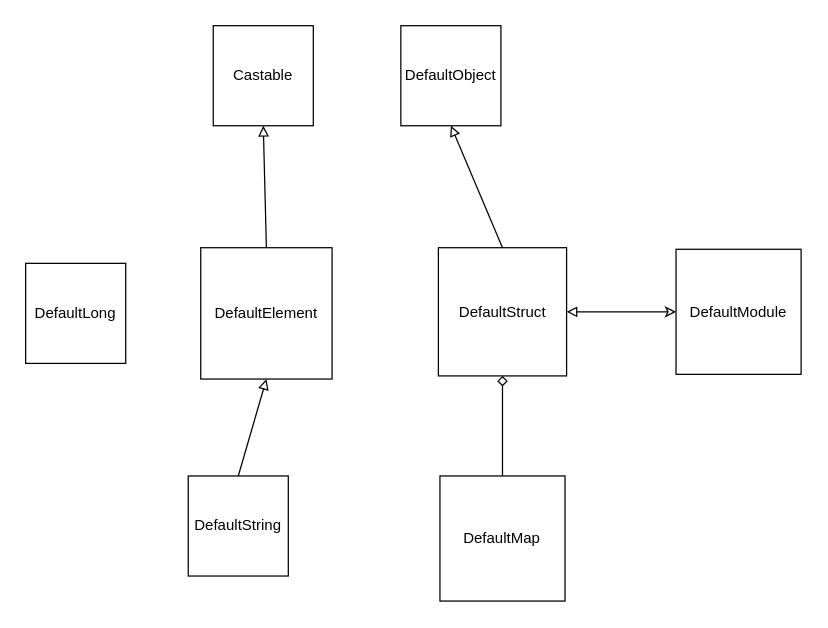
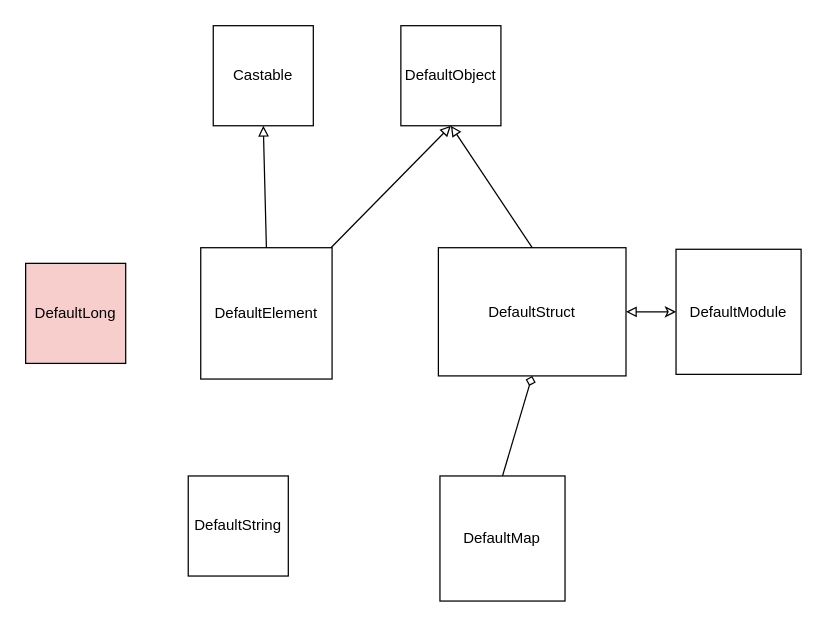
  <mxCell id="0" />
  <mxCell id="1" parent="0" />
  <mxCell id="2" value="&lt;div&gt;Castable&lt;/div&gt;" style="whiteSpace=wrap;html=1;aspect=fixed;" vertex="1" parent="1"><mxGeometry x="170" y="20" width="80" height="80" as="geometry" /></mxCell>
  <mxCell id="3" value="DefaultMap" style="whiteSpace=wrap;html=1;aspect=fixed;" vertex="1" parent="1"><mxGeometry x="351.25" y="380" width="100" height="100" as="geometry" /></mxCell>
  <mxCell id="4" value="DefaultModule" style="whiteSpace=wrap;html=1;aspect=fixed;" vertex="1" parent="1"><mxGeometry x="540" y="198.75" width="100" height="100" as="geometry" /></mxCell>
  <mxCell id="5" value="DefaultObject" style="whiteSpace=wrap;html=1;aspect=fixed;" vertex="1" parent="1"><mxGeometry x="320" y="20" width="80" height="80" as="geometry" /></mxCell>
  <mxCell id="6" value="DefaultElement" style="whiteSpace=wrap;html=1;aspect=fixed;" vertex="1" parent="1"><mxGeometry x="160" y="197.5" width="105" height="105" as="geometry" /></mxCell>
  <mxCell id="7" value="" style="endArrow=block;startArrow=none;html=1;rounded=0;startFill=0;exitX=0.5;exitY=0;exitDx=0;exitDy=0;entryX=0.5;entryY=1;entryDx=0;entryDy=0;endFill=0;" edge="1" parent="1" source="6" target="2"><mxGeometry width="50" height="50" relative="1" as="geometry"><mxPoint x="240" y="280" as="sourcePoint" /><mxPoint x="290" y="230" as="targetPoint" /></mxGeometry></mxCell>
+ <mxCell id="8" value="" style="endArrow=block;startArrow=none;html=1;rounded=0;entryX=0.5;entryY=1;entryDx=0;entryDy=0;startFill=0;endFill=0;" edge="1" parent="1" source="6" target="5"><mxGeometry width="50" height="50" relative="1" as="geometry"><mxPoint x="240" y="280" as="sourcePoint" /><mxPoint x="290" y="230" as="targetPoint" /></mxGeometry></mxCell>
  <mxCell id="9" value="" style="edgeStyle=orthogonalEdgeStyle;rounded=0;orthogonalLoop=1;jettySize=auto;html=1;startArrow=block;startFill=0;endArrow=classic;endFill=0;" edge="1" parent="1" source="10" target="4"><mxGeometry relative="1" as="geometry" /></mxCell>
- <mxCell id="10" value="&lt;div&gt;DefaultStruct&lt;/div&gt;" style="whiteSpace=wrap;html=1;aspect=fixed;" vertex="1" parent="1"><mxGeometry x="350" y="197.5" width="102.5" height="102.5" as="geometry" /></mxCell>
+ <mxCell id="10" value="&lt;div&gt;DefaultStruct&lt;/div&gt;" style="whiteSpace=wrap;html=1;aspect=fixed;" vertex="1" parent="1"><mxGeometry x="350" y="197.5" width="150" height="102.5" as="geometry" /></mxCell>
  <mxCell id="11" value="" style="endArrow=block;startArrow=none;html=1;rounded=0;exitX=0.5;exitY=0;exitDx=0;exitDy=0;startFill=0;endFill=0;" edge="1" parent="1" source="10"><mxGeometry width="50" height="50" relative="1" as="geometry"><mxPoint x="240" y="280" as="sourcePoint" /><mxPoint x="360" y="100" as="targetPoint" /></mxGeometry></mxCell>
  <mxCell id="12" value="" style="endArrow=diamond;html=1;rounded=0;entryX=0.5;entryY=1;entryDx=0;entryDy=0;exitX=0.5;exitY=0;exitDx=0;exitDy=0;endFill=0;" edge="1" parent="1" source="3" target="10"><mxGeometry width="50" height="50" relative="1" as="geometry"><mxPoint x="240" y="280" as="sourcePoint" /><mxPoint x="290" y="230" as="targetPoint" /></mxGeometry></mxCell>
  <mxCell id="13" value="&lt;div&gt;DefaultString&lt;/div&gt;" style="whiteSpace=wrap;html=1;aspect=fixed;" vertex="1" parent="1"><mxGeometry x="150" y="380" width="80" height="80" as="geometry" /></mxCell>
- <mxCell id="14" value="DefaultLong" style="whiteSpace=wrap;html=1;aspect=fixed;" vertex="1" parent="1"><mxGeometry x="20" y="210" width="80" height="80" as="geometry" /></mxCell>
- <mxCell id="15" value="" style="endArrow=none;startArrow=block;html=1;rounded=0;entryX=0.5;entryY=0;entryDx=0;entryDy=0;exitX=0.5;exitY=1;exitDx=0;exitDy=0;startFill=0;endFill=0;" edge="1" parent="1" source="6" target="13"><mxGeometry width="50" height="50" relative="1" as="geometry"><mxPoint x="240" y="280" as="sourcePoint" /><mxPoint x="290" y="230" as="targetPoint" /></mxGeometry></mxCell>
+ <mxCell id="14" value="DefaultLong" style="whiteSpace=wrap;html=1;aspect=fixed;fillColor=#f8cecc;" vertex="1" parent="1"><mxGeometry x="20" y="210" width="80" height="80" as="geometry" /></mxCell>
